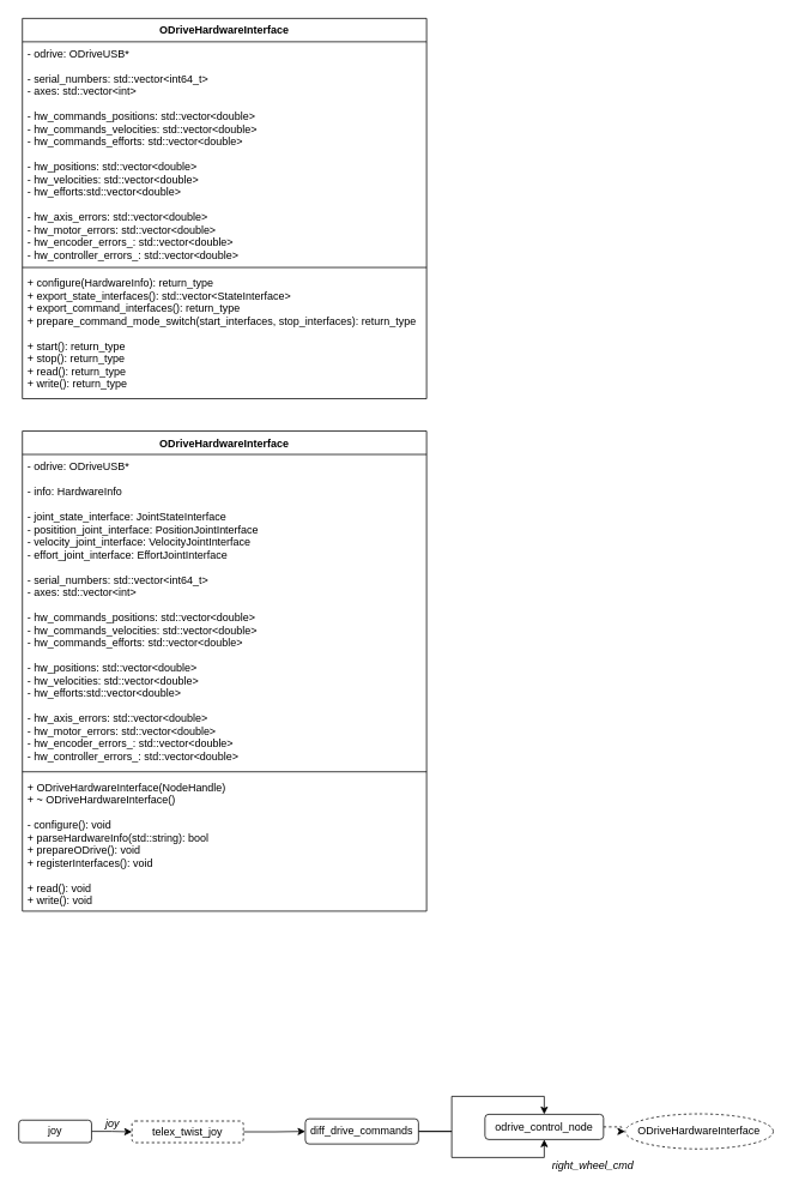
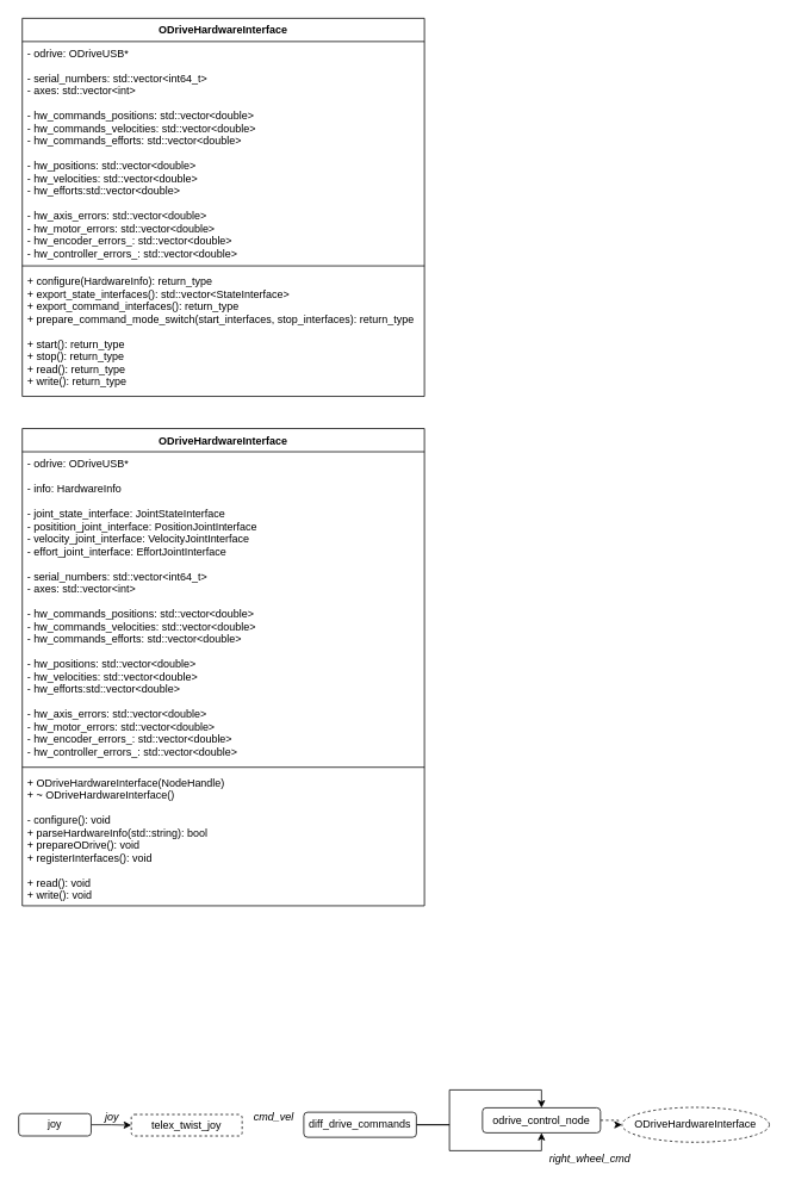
  <mxCell id="0" />
  <mxCell id="1" parent="0" />
  <mxCell id="2" value="ODriveHardwareInterface" style="swimlane;fontStyle=1;align=center;verticalAlign=top;childLayout=stackLayout;horizontal=1;startSize=26;horizontalStack=0;resizeParent=1;resizeParentMax=0;resizeLast=0;collapsible=1;marginBottom=0;" vertex="1" parent="1"><mxGeometry x="24" y="20" width="450" height="423" as="geometry"><mxRectangle x="340" y="190" width="100" height="26" as="alternateBounds" /></mxGeometry></mxCell>
  <mxCell id="3" value="- odrive: ODriveUSB*&#10;&#10;  - serial_numbers: std::vector&lt;int64_t&gt;&#10;- axes: std::vector&lt;int&gt;&#10; &#10;- hw_commands_positions: std::vector&lt;double&gt;&#10;- hw_commands_velocities: std::vector&lt;double&gt;&#10;- hw_commands_efforts: std::vector&lt;double&gt; &#10;&#10;- hw_positions: std::vector&lt;double&gt;&#10;- hw_velocities: std::vector&lt;double&gt; &#10;- hw_efforts:std::vector&lt;double&gt; &#10;&#10;  - hw_axis_errors: std::vector&lt;double&gt; &#10;- hw_motor_errors: std::vector&lt;double&gt; &#10;- hw_encoder_errors_: std::vector&lt;double&gt; &#10;- hw_controller_errors_: std::vector&lt;double&gt;" style="text;strokeColor=none;fillColor=none;align=left;verticalAlign=top;spacingLeft=4;spacingRight=4;overflow=hidden;rotatable=0;points=[[0,0.5],[1,0.5]];portConstraint=eastwest;fontFamily=Helvetica;" vertex="1" parent="2"><mxGeometry y="26" width="450" height="247" as="geometry" /></mxCell>
  <mxCell id="4" value="" style="line;strokeWidth=1;fillColor=none;align=left;verticalAlign=middle;spacingTop=-1;spacingLeft=3;spacingRight=3;rotatable=0;labelPosition=right;points=[];portConstraint=eastwest;" vertex="1" parent="2"><mxGeometry y="273" width="450" height="8" as="geometry" /></mxCell>
  <mxCell id="5" value="+ configure(HardwareInfo): return_type&#10;+ export_state_interfaces(): std::vector&lt;StateInterface&gt;&#10;+ export_command_interfaces(): return_type&#10;+ prepare_command_mode_switch(start_interfaces, stop_interfaces): return_type&#10;&#10;+ start(): return_type&#10;+ stop(): return_type&#10;+ read(): return_type&#10;+ write(): return_type" style="text;strokeColor=none;fillColor=none;align=left;verticalAlign=top;spacingLeft=4;spacingRight=4;overflow=hidden;rotatable=0;points=[[0,0.5],[1,0.5]];portConstraint=eastwest;fontFamily=Helvetica;" vertex="1" parent="2"><mxGeometry y="281" width="450" height="142" as="geometry" /></mxCell>
  <mxCell id="6" value="ODriveHardwareInterface" style="swimlane;fontStyle=1;align=center;verticalAlign=top;childLayout=stackLayout;horizontal=1;startSize=26;horizontalStack=0;resizeParent=1;resizeParentMax=0;resizeLast=0;collapsible=1;marginBottom=0;" vertex="1" parent="1"><mxGeometry x="24" y="479" width="450" height="534" as="geometry"><mxRectangle x="340" y="190" width="100" height="26" as="alternateBounds" /></mxGeometry></mxCell>
  <mxCell id="7" value="- odrive: ODriveUSB*&#10;&#10;- info: HardwareInfo&#10;&#10;- joint_state_interface: JointStateInterface&#10;- positition_joint_interface: PositionJointInterface&#10;- velocity_joint_interface: VelocityJointInterface&#10;- effort_joint_interface: EffortJointInterface&#10;&#10;  - serial_numbers: std::vector&lt;int64_t&gt;&#10;- axes: std::vector&lt;int&gt;&#10; &#10;- hw_commands_positions: std::vector&lt;double&gt;&#10;- hw_commands_velocities: std::vector&lt;double&gt;&#10;- hw_commands_efforts: std::vector&lt;double&gt; &#10;&#10;- hw_positions: std::vector&lt;double&gt;&#10;- hw_velocities: std::vector&lt;double&gt; &#10;- hw_efforts:std::vector&lt;double&gt; &#10;&#10;  - hw_axis_errors: std::vector&lt;double&gt; &#10;- hw_motor_errors: std::vector&lt;double&gt; &#10;- hw_encoder_errors_: std::vector&lt;double&gt; &#10;- hw_controller_errors_: std::vector&lt;double&gt;" style="text;strokeColor=none;fillColor=none;align=left;verticalAlign=top;spacingLeft=4;spacingRight=4;overflow=hidden;rotatable=0;points=[[0,0.5],[1,0.5]];portConstraint=eastwest;fontFamily=Helvetica;" vertex="1" parent="6"><mxGeometry y="26" width="450" height="349" as="geometry" /></mxCell>
  <mxCell id="8" value="" style="line;strokeWidth=1;fillColor=none;align=left;verticalAlign=middle;spacingTop=-1;spacingLeft=3;spacingRight=3;rotatable=0;labelPosition=right;points=[];portConstraint=eastwest;" vertex="1" parent="6"><mxGeometry y="375" width="450" height="8" as="geometry" /></mxCell>
  <mxCell id="9" value="+ ODriveHardwareInterface(NodeHandle)&#10;+ ~ ODriveHardwareInterface()&#10;&#10;- configure(): void&#10;+ parseHardwareInfo(std::string): bool&#10;+ prepareODrive(): void&#10;+ registerInterfaces(): void&#10;&#10;+ read(): void&#10;+ write(): void" style="text;strokeColor=none;fillColor=none;align=left;verticalAlign=top;spacingLeft=4;spacingRight=4;overflow=hidden;rotatable=0;points=[[0,0.5],[1,0.5]];portConstraint=eastwest;fontFamily=Helvetica;" vertex="1" parent="6"><mxGeometry y="383" width="450" height="151" as="geometry" /></mxCell>
  <mxCell id="10" style="edgeStyle=orthogonalEdgeStyle;rounded=0;orthogonalLoop=1;jettySize=auto;html=1;exitX=1;exitY=0.5;exitDx=0;exitDy=0;entryX=0;entryY=0.5;entryDx=0;entryDy=0;fontFamily=Helvetica;" edge="1" parent="1" source="11" target="13"><mxGeometry relative="1" as="geometry" /></mxCell>
  <mxCell id="11" value="joy" style="rounded=1;whiteSpace=wrap;html=1;fontFamily=Helvetica;" vertex="1" parent="1"><mxGeometry x="20" y="1245.5" width="81" height="25" as="geometry" /></mxCell>
- <mxCell id="12" style="edgeStyle=orthogonalEdgeStyle;rounded=0;orthogonalLoop=1;jettySize=auto;html=1;exitX=1;exitY=0.5;exitDx=0;exitDy=0;entryX=0;entryY=0.5;entryDx=0;entryDy=0;fontFamily=Helvetica;" edge="1" parent="1" source="13" target="17"><mxGeometry relative="1" as="geometry" /></mxCell>
  <mxCell id="13" value="telex_twist_joy" style="rounded=1;whiteSpace=wrap;html=1;fontFamily=Helvetica;dashed=1;" vertex="1" parent="1"><mxGeometry x="146" y="1246.5" width="124" height="24" as="geometry" /></mxCell>
  <mxCell id="14" value="joy" style="text;html=1;align=center;verticalAlign=middle;resizable=0;points=[];autosize=1;strokeColor=none;fillColor=none;fontFamily=Helvetica;fontStyle=2" vertex="1" parent="1"><mxGeometry x="111" y="1240" width="25" height="18" as="geometry" /></mxCell>
  <mxCell id="15" style="edgeStyle=orthogonalEdgeStyle;rounded=0;orthogonalLoop=1;jettySize=auto;html=1;entryX=0.5;entryY=0;entryDx=0;entryDy=0;fontFamily=Helvetica;" edge="1" parent="1" source="17" target="20"><mxGeometry relative="1" as="geometry" /></mxCell>
  <mxCell id="16" style="edgeStyle=orthogonalEdgeStyle;rounded=0;orthogonalLoop=1;jettySize=auto;html=1;entryX=0.5;entryY=1;entryDx=0;entryDy=0;fontFamily=Helvetica;" edge="1" parent="1" source="17" target="20"><mxGeometry relative="1" as="geometry" /></mxCell>
  <mxCell id="17" value="diff_drive_commands" style="rounded=1;whiteSpace=wrap;html=1;fontFamily=Helvetica;" vertex="1" parent="1"><mxGeometry x="339" y="1244" width="126" height="28" as="geometry" /></mxCell>
+ <mxCell id="18" value="cmd_vel" style="text;html=1;align=center;verticalAlign=middle;resizable=0;points=[];autosize=1;strokeColor=none;fillColor=none;fontFamily=Helvetica;fontStyle=2" vertex="1" parent="1"><mxGeometry x="277" y="1240" width="55" height="18" as="geometry" /></mxCell>
  <mxCell id="19" value="" style="edgeStyle=orthogonalEdgeStyle;rounded=0;orthogonalLoop=1;jettySize=auto;html=1;fontFamily=Helvetica;dashed=1;" edge="1" parent="1" source="20" target="22"><mxGeometry relative="1" as="geometry" /></mxCell>
  <mxCell id="20" value="odrive_control_node" style="rounded=1;whiteSpace=wrap;html=1;fontFamily=Helvetica;" vertex="1" parent="1"><mxGeometry x="539" y="1239" width="132" height="28" as="geometry" /></mxCell>
  <mxCell id="21" value="&lt;i&gt;right_wheel_cmd&lt;/i&gt;" style="text;html=1;align=center;verticalAlign=middle;resizable=0;points=[];autosize=1;strokeColor=none;fillColor=none;fontFamily=Helvetica;" vertex="1" parent="1"><mxGeometry x="608" y="1287" width="101" height="18" as="geometry" /></mxCell>
  <mxCell id="22" value="ODriveHardwareInterface" style="ellipse;whiteSpace=wrap;html=1;rounded=1;dashed=1;" vertex="1" parent="1"><mxGeometry x="695" y="1238.5" width="165" height="39" as="geometry" /></mxCell>
